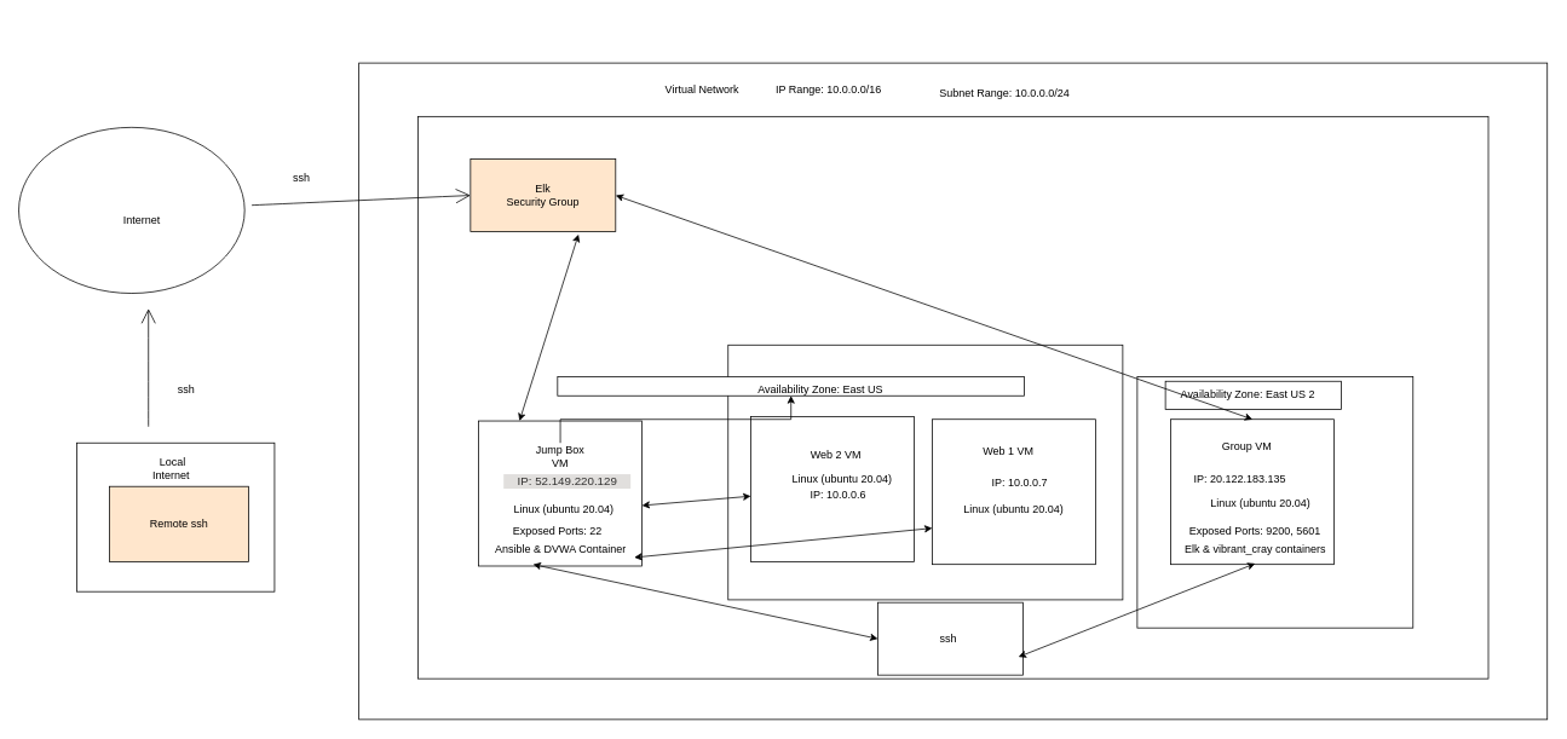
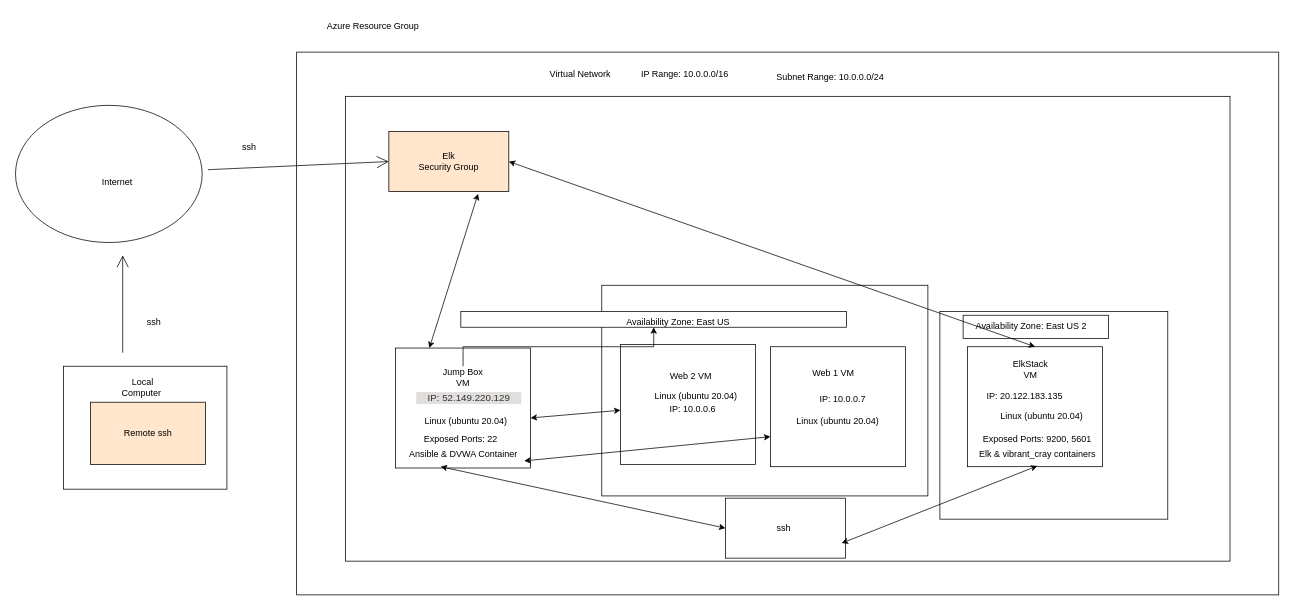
  <mxCell id="0" />
  <mxCell id="1" parent="0" />
  <mxCell id="2" style="edgeStyle=orthogonalEdgeStyle;rounded=0;orthogonalLoop=1;jettySize=auto;html=1;exitX=0.5;exitY=0;exitDx=0;exitDy=0;" edge="1" parent="1" source="7" target="7"><mxGeometry relative="1" as="geometry" /></mxCell>
  <mxCell id="3" value="" style="rounded=0;whiteSpace=wrap;html=1;" vertex="1" parent="1"><mxGeometry x="1253" y="383" width="346" height="254.5" as="geometry" /></mxCell>
  <mxCell id="4" value="" style="rounded=0;whiteSpace=wrap;html=1;" vertex="1" parent="1"><mxGeometry x="1246" y="429" width="339" height="223.5" as="geometry" /></mxCell>
  <mxCell id="5" value="" style="rounded=0;whiteSpace=wrap;html=1;hachureGap=4;" parent="1" vertex="1"><mxGeometry x="395" y="69" width="1310" height="724" as="geometry" /></mxCell>
  <mxCell id="6" value="" style="rounded=0;whiteSpace=wrap;html=1;hachureGap=4;" parent="1" vertex="1"><mxGeometry x="460" y="128" width="1180" height="620" as="geometry" /></mxCell>
  <mxCell id="7" value="" style="rounded=0;whiteSpace=wrap;html=1;" vertex="1" parent="1"><mxGeometry x="1253" y="415" width="304" height="277" as="geometry" /></mxCell>
  <mxCell id="8" value="" style="rounded=0;whiteSpace=wrap;html=1;hachureGap=4;movable=1;resizable=1;rotatable=1;deletable=1;editable=1;connectable=1;" parent="1" vertex="1"><mxGeometry x="831" y="462" width="180" height="160" as="geometry" /></mxCell>
  <mxCell id="9" value="" style="rounded=0;whiteSpace=wrap;html=1;hachureGap=4;" parent="1" vertex="1"><mxGeometry x="802" y="380" width="435" height="281" as="geometry" /></mxCell>
  <mxCell id="10" value="" style="rounded=0;whiteSpace=wrap;html=1;hachureGap=4;" parent="1" vertex="1"><mxGeometry x="527" y="463.75" width="180" height="160" as="geometry" /></mxCell>
  <mxCell id="11" value="" style="rounded=0;whiteSpace=wrap;html=1;hachureGap=4;" parent="1" vertex="1"><mxGeometry x="1027" y="462" width="180" height="160" as="geometry" /></mxCell>
  <mxCell id="12" value="" style="rounded=0;whiteSpace=wrap;html=1;hachureGap=4;movable=1;resizable=1;rotatable=1;deletable=1;editable=1;connectable=1;" parent="1" vertex="1"><mxGeometry x="827" y="459" width="180" height="160" as="geometry" /></mxCell>
  <mxCell id="13" value="" style="rounded=0;whiteSpace=wrap;html=1;hachureGap=4;" parent="1" vertex="1"><mxGeometry x="1290" y="462" width="180" height="160" as="geometry" /></mxCell>
  <mxCell id="14" value="Virtual Network" style="text;strokeColor=none;fillColor=none;html=1;align=center;verticalAlign=middle;whiteSpace=wrap;rounded=0;hachureGap=4;" parent="1" vertex="1"><mxGeometry x="667" y="79" width="213" height="39" as="geometry" /></mxCell>
  <mxCell id="15" value="" style="edgeStyle=orthogonalEdgeStyle;rounded=0;orthogonalLoop=1;jettySize=auto;html=1;" edge="1" parent="1" source="16" target="38"><mxGeometry relative="1" as="geometry" /></mxCell>
  <mxCell id="16" value="Jump Box VM" style="text;strokeColor=none;fillColor=none;html=1;align=center;verticalAlign=middle;whiteSpace=wrap;rounded=0;hachureGap=4;" parent="1" vertex="1"><mxGeometry x="587" y="488" width="60" height="30" as="geometry" /></mxCell>
- <mxCell id="17" value="Group VM" style="text;strokeColor=none;fillColor=none;html=1;align=center;verticalAlign=middle;whiteSpace=wrap;rounded=0;hachureGap=4;" parent="1" vertex="1"><mxGeometry x="1344" y="477" width="60" height="30" as="geometry" /></mxCell>
+ <mxCell id="17" value="ElkStack VM" style="text;strokeColor=none;fillColor=none;html=1;align=center;verticalAlign=middle;whiteSpace=wrap;rounded=0;hachureGap=4;" parent="1" vertex="1"><mxGeometry x="1344" y="477" width="60" height="30" as="geometry" /></mxCell>
  <mxCell id="18" value="Web 2 VM" style="text;strokeColor=none;fillColor=none;html=1;align=center;verticalAlign=middle;whiteSpace=wrap;rounded=0;hachureGap=4;" parent="1" vertex="1"><mxGeometry x="891" y="487" width="60" height="30" as="geometry" /></mxCell>
  <mxCell id="19" value="Web 1 VM" style="text;strokeColor=none;fillColor=none;html=1;align=center;verticalAlign=middle;whiteSpace=wrap;rounded=0;hachureGap=4;" parent="1" vertex="1"><mxGeometry x="1081" y="483" width="60" height="30" as="geometry" /></mxCell>
  <mxCell id="20" value="&lt;br&gt;&lt;div class=&quot;fxc-gc-cell fxc-gc-columncell_5_7&quot; id=&quot;fxc-gc-cell-content_5_16&quot; style=&quot;font-size: 13px ; box-sizing: border-box ; display: inline-block ; margin: 0px 4px ; overflow: hidden ; max-height: 31px ; width: 140px ; color: rgb(50 , 49 , 48) ; font-family: &amp;#34;az_ea_font&amp;#34; , &amp;#34;segoe ui&amp;#34; , &amp;#34;az_font&amp;#34; , , , &amp;#34;blinkmacsystemfont&amp;#34; , &amp;#34;roboto&amp;#34; , &amp;#34;oxygen&amp;#34; , &amp;#34;ubuntu&amp;#34; , &amp;#34;cantarell&amp;#34; , &amp;#34;open sans&amp;#34; , &amp;#34;helvetica neue&amp;#34; , sans-serif ; background-color: rgb(225 , 223 , 221) ; outline: none&quot;&gt;&lt;div class=&quot;fxc-gc-text&quot; style=&quot;font-weight: inherit ; overflow: hidden ; text-overflow: ellipsis ; outline: none&quot;&gt;IP: 52.149.220.129&lt;/div&gt;&lt;/div&gt;&lt;div class=&quot;fxc-gc-cell fxc-gc-columncell_5_8&quot; id=&quot;fxc-gc-cell-content_5_17&quot; style=&quot;font-size: 13px ; box-sizing: border-box ; display: inline-block ; margin: 0px 4px ; overflow: hidden ; max-height: 31px ; width: 140px ; color: rgb(50 , 49 , 48) ; font-family: &amp;#34;az_ea_font&amp;#34; , &amp;#34;segoe ui&amp;#34; , &amp;#34;az_font&amp;#34; , , , &amp;#34;blinkmacsystemfont&amp;#34; , &amp;#34;roboto&amp;#34; , &amp;#34;oxygen&amp;#34; , &amp;#34;ubuntu&amp;#34; , &amp;#34;cantarell&amp;#34; , &amp;#34;open sans&amp;#34; , &amp;#34;helvetica neue&amp;#34; , sans-serif ; background-color: rgb(225 , 223 , 221) ; outline: none&quot;&gt;&lt;/div&gt;" style="text;strokeColor=none;fillColor=none;html=1;align=center;verticalAlign=middle;whiteSpace=wrap;rounded=0;hachureGap=4;" parent="1" vertex="1"><mxGeometry x="536" y="520" width="178" height="23" as="geometry" /></mxCell>
  <mxCell id="21" value="Linux (ubuntu 20.04)" style="text;strokeColor=none;fillColor=none;html=1;align=center;verticalAlign=middle;whiteSpace=wrap;rounded=0;hachureGap=4;" parent="1" vertex="1"><mxGeometry x="540" y="547" width="162" height="30" as="geometry" /></mxCell>
  <mxCell id="22" value="Ansible &amp;amp; DVWA Container" style="text;strokeColor=none;fillColor=none;html=1;align=center;verticalAlign=middle;whiteSpace=wrap;rounded=0;hachureGap=4;" parent="1" vertex="1"><mxGeometry x="535.5" y="591" width="163" height="30" as="geometry" /></mxCell>
  <mxCell id="23" value="Exposed Ports: 22" style="text;strokeColor=none;fillColor=none;html=1;align=center;verticalAlign=middle;whiteSpace=wrap;rounded=0;hachureGap=4;" parent="1" vertex="1"><mxGeometry x="527" y="572" width="174" height="26" as="geometry" /></mxCell>
  <mxCell id="24" value="IP: 20.122.183.135" style="text;strokeColor=none;fillColor=none;html=1;align=center;verticalAlign=middle;whiteSpace=wrap;rounded=0;hachureGap=4;" parent="1" vertex="1"><mxGeometry x="1290" y="513" width="153" height="30" as="geometry" /></mxCell>
  <mxCell id="25" value="Linux (ubuntu 20.04)" style="text;strokeColor=none;fillColor=none;html=1;align=center;verticalAlign=middle;whiteSpace=wrap;rounded=0;hachureGap=4;" parent="1" vertex="1"><mxGeometry x="1308" y="540" width="162" height="30" as="geometry" /></mxCell>
  <mxCell id="26" value="Exposed Ports: 9200, 5601" style="text;strokeColor=none;fillColor=none;html=1;align=center;verticalAlign=middle;whiteSpace=wrap;rounded=0;hachureGap=4;" parent="1" vertex="1"><mxGeometry x="1296" y="570" width="174" height="30" as="geometry" /></mxCell>
  <mxCell id="27" value="IP: 10.0.0.7" style="text;strokeColor=none;fillColor=none;html=1;align=center;verticalAlign=middle;whiteSpace=wrap;rounded=0;hachureGap=4;" parent="1" vertex="1"><mxGeometry x="1046.5" y="517" width="153" height="30" as="geometry" /></mxCell>
  <mxCell id="28" value="IP: 10.0.0.6" style="text;strokeColor=none;fillColor=none;html=1;align=center;verticalAlign=middle;whiteSpace=wrap;rounded=0;hachureGap=4;" parent="1" vertex="1"><mxGeometry x="847" y="531" width="153" height="30" as="geometry" /></mxCell>
  <mxCell id="29" value="Linux (ubuntu 20.04)" style="text;strokeColor=none;fillColor=none;html=1;align=center;verticalAlign=middle;whiteSpace=wrap;rounded=0;hachureGap=4;" parent="1" vertex="1"><mxGeometry x="847" y="513" width="162" height="30" as="geometry" /></mxCell>
  <mxCell id="30" value="Linux (ubuntu 20.04)" style="text;strokeColor=none;fillColor=none;html=1;align=center;verticalAlign=middle;whiteSpace=wrap;rounded=0;hachureGap=4;" parent="1" vertex="1"><mxGeometry x="1036" y="547" width="162" height="30" as="geometry" /></mxCell>
  <mxCell id="31" value="" style="rounded=0;whiteSpace=wrap;html=1;hachureGap=4;" parent="1" vertex="1"><mxGeometry x="84" y="488" width="218" height="164" as="geometry" /></mxCell>
  <mxCell id="32" style="edgeStyle=none;curved=1;rounded=0;orthogonalLoop=1;jettySize=auto;html=1;endArrow=open;startSize=14;endSize=14;sourcePerimeterSpacing=8;targetPerimeterSpacing=8;entryX=0;entryY=0.5;entryDx=0;entryDy=0;" parent="1" source="33" target="36" edge="1"><mxGeometry relative="1" as="geometry"><mxPoint x="323.171" y="256.56" as="targetPoint" /></mxGeometry></mxCell>
  <mxCell id="33" value="" style="ellipse;whiteSpace=wrap;html=1;hachureGap=4;" parent="1" vertex="1"><mxGeometry x="20" y="140" width="249" height="183" as="geometry" /></mxCell>
  <mxCell id="34" value="IP Range: 10.0.0.0/16" style="text;strokeColor=none;fillColor=none;html=1;align=center;verticalAlign=middle;whiteSpace=wrap;rounded=0;hachureGap=4;" parent="1" vertex="1"><mxGeometry x="827" y="83.5" width="172" height="30" as="geometry" /></mxCell>
  <mxCell id="35" value="Internet" style="text;strokeColor=none;fillColor=none;html=1;align=center;verticalAlign=middle;whiteSpace=wrap;rounded=0;hachureGap=4;" parent="1" vertex="1"><mxGeometry x="126" y="228" width="60" height="30" as="geometry" /></mxCell>
  <mxCell id="36" value="Elk &lt;br&gt;Security Group" style="rounded=0;whiteSpace=wrap;html=1;hachureGap=4;fillColor=#ffe6cc;" parent="1" vertex="1"><mxGeometry x="518" y="175" width="160" height="80" as="geometry" /></mxCell>
  <mxCell id="37" value="Elk &amp;amp; vibrant_cray containers" style="text;strokeColor=none;fillColor=none;html=1;align=center;verticalAlign=middle;whiteSpace=wrap;rounded=0;hachureGap=4;" parent="1" vertex="1"><mxGeometry x="1284.5" y="591" width="197" height="30" as="geometry" /></mxCell>
  <mxCell id="38" value="" style="rounded=0;whiteSpace=wrap;html=1;hachureGap=4;" parent="1" vertex="1"><mxGeometry x="614" y="415" width="514.5" height="21" as="geometry" /></mxCell>
  <mxCell id="39" value="Availability Zone: East US" style="text;strokeColor=none;fillColor=none;html=1;align=center;verticalAlign=middle;whiteSpace=wrap;rounded=0;hachureGap=4;" parent="1" vertex="1"><mxGeometry x="788" y="414" width="232" height="30" as="geometry" /></mxCell>
- <mxCell id="40" value="Local Internet&amp;nbsp;" style="text;strokeColor=none;fillColor=none;html=1;align=center;verticalAlign=middle;whiteSpace=wrap;rounded=0;hachureGap=4;" parent="1" vertex="1"><mxGeometry x="160" y="501" width="60" height="30" as="geometry" /></mxCell>
+ <mxCell id="40" value="Local Computer&amp;nbsp;" style="text;strokeColor=none;fillColor=none;html=1;align=center;verticalAlign=middle;whiteSpace=wrap;rounded=0;hachureGap=4;" parent="1" vertex="1"><mxGeometry x="160" y="501" width="60" height="30" as="geometry" /></mxCell>
  <mxCell id="41" value="" style="edgeStyle=none;orthogonalLoop=1;jettySize=auto;html=1;rounded=0;endArrow=open;startSize=14;endSize=14;sourcePerimeterSpacing=8;targetPerimeterSpacing=8;curved=1;" parent="1" edge="1"><mxGeometry width="120" relative="1" as="geometry"><mxPoint x="163" y="470" as="sourcePoint" /><mxPoint x="163" y="340" as="targetPoint" /><Array as="points" /></mxGeometry></mxCell>
  <mxCell id="42" style="edgeStyle=none;curved=1;rounded=0;orthogonalLoop=1;jettySize=auto;html=1;exitX=0.5;exitY=1;exitDx=0;exitDy=0;endArrow=open;startSize=14;endSize=14;sourcePerimeterSpacing=8;targetPerimeterSpacing=8;entryX=0.5;entryY=1;entryDx=0;entryDy=0;" parent="1" source="43" target="43" edge="1"><mxGeometry relative="1" as="geometry"><mxPoint x="141" y="90" as="targetPoint" /></mxGeometry></mxCell>
  <mxCell id="43" value="Remote ssh" style="rounded=0;whiteSpace=wrap;html=1;hachureGap=4;fillColor=#ffe6cc;" parent="1" vertex="1"><mxGeometry x="120" y="536" width="153.5" height="83" as="geometry" /></mxCell>
+ <mxCell id="44" value="Azure Resource Group" style="text;strokeColor=none;fillColor=none;html=1;align=center;verticalAlign=middle;whiteSpace=wrap;rounded=0;hachureGap=4;" parent="1" vertex="1"><mxGeometry x="419" y="20" width="156" height="30" as="geometry" /></mxCell>
  <mxCell id="45" value="Subnet Range: 10.0.0.0/24" style="text;strokeColor=none;fillColor=none;html=1;align=center;verticalAlign=middle;whiteSpace=wrap;rounded=0;hachureGap=4;" parent="1" vertex="1"><mxGeometry x="1015" y="88" width="184" height="30" as="geometry" /></mxCell>
  <mxCell id="46" value="" style="rounded=0;whiteSpace=wrap;html=1;hachureGap=4;" parent="1" vertex="1"><mxGeometry x="967" y="664" width="160" height="80" as="geometry" /></mxCell>
  <mxCell id="47" value="ssh" style="text;strokeColor=none;fillColor=none;html=1;align=center;verticalAlign=middle;whiteSpace=wrap;rounded=0;hachureGap=4;" parent="1" vertex="1"><mxGeometry x="1015" y="689" width="60" height="30" as="geometry" /></mxCell>
  <mxCell id="48" value="" style="rounded=0;whiteSpace=wrap;html=1;" vertex="1" parent="1"><mxGeometry x="1284" y="420" width="194" height="31" as="geometry" /></mxCell>
  <mxCell id="49" value="Availability Zone: East US 2" style="text;strokeColor=none;fillColor=none;html=1;align=center;verticalAlign=middle;whiteSpace=wrap;rounded=0;hachureGap=4;" parent="1" vertex="1"><mxGeometry x="1259" y="420" width="232" height="30" as="geometry" /></mxCell>
  <mxCell id="50" value="ssh" style="text;strokeColor=none;fillColor=none;html=1;align=center;verticalAlign=middle;whiteSpace=wrap;rounded=0;hachureGap=4;" vertex="1" parent="1"><mxGeometry x="302" y="181" width="60" height="30" as="geometry" /></mxCell>
  <mxCell id="51" value="ssh" style="text;strokeColor=none;fillColor=none;html=1;align=center;verticalAlign=middle;whiteSpace=wrap;rounded=0;hachureGap=4;" vertex="1" parent="1"><mxGeometry x="175" y="414" width="60" height="30" as="geometry" /></mxCell>
  <mxCell id="52" value="" style="endArrow=classic;startArrow=classic;html=1;rounded=0;exitX=1;exitY=0.5;exitDx=0;exitDy=0;entryX=0.5;entryY=0;entryDx=0;entryDy=0;" edge="1" parent="1" source="36" target="13"><mxGeometry width="50" height="50" relative="1" as="geometry"><mxPoint x="1007" y="331" as="sourcePoint" /><mxPoint x="1057" y="281" as="targetPoint" /></mxGeometry></mxCell>
  <mxCell id="53" value="" style="endArrow=classic;startArrow=classic;html=1;rounded=0;exitX=1;exitY=0.5;exitDx=0;exitDy=0;entryX=0.25;entryY=0;entryDx=0;entryDy=0;" edge="1" parent="1" target="10"><mxGeometry width="50" height="50" relative="1" as="geometry"><mxPoint x="637" y="258" as="sourcePoint" /><mxPoint x="1339" y="505" as="targetPoint" /></mxGeometry></mxCell>
  <mxCell id="54" value="" style="endArrow=classic;startArrow=classic;html=1;rounded=0;" edge="1" parent="1" target="12"><mxGeometry width="50" height="50" relative="1" as="geometry"><mxPoint x="707" y="557" as="sourcePoint" /><mxPoint x="757" y="507" as="targetPoint" /></mxGeometry></mxCell>
  <mxCell id="55" value="" style="endArrow=classic;startArrow=classic;html=1;rounded=0;entryX=0.5;entryY=1;entryDx=0;entryDy=0;" edge="1" parent="1" target="37"><mxGeometry width="50" height="50" relative="1" as="geometry"><mxPoint x="1122" y="724" as="sourcePoint" /><mxPoint x="1172" y="674" as="targetPoint" /></mxGeometry></mxCell>
  <mxCell id="56" value="" style="endArrow=classic;startArrow=classic;html=1;rounded=0;entryX=0;entryY=0.5;entryDx=0;entryDy=0;" edge="1" parent="1" target="46"><mxGeometry width="50" height="50" relative="1" as="geometry"><mxPoint x="587" y="622" as="sourcePoint" /><mxPoint x="682" y="610.904" as="targetPoint" /></mxGeometry></mxCell>
  <mxCell id="57" value="" style="endArrow=classic;startArrow=classic;html=1;rounded=0;entryX=0;entryY=0.75;entryDx=0;entryDy=0;" edge="1" parent="1" target="11"><mxGeometry width="50" height="50" relative="1" as="geometry"><mxPoint x="698.5" y="614.29" as="sourcePoint" /><mxPoint x="818.5" y="604.004" as="targetPoint" /></mxGeometry></mxCell>
